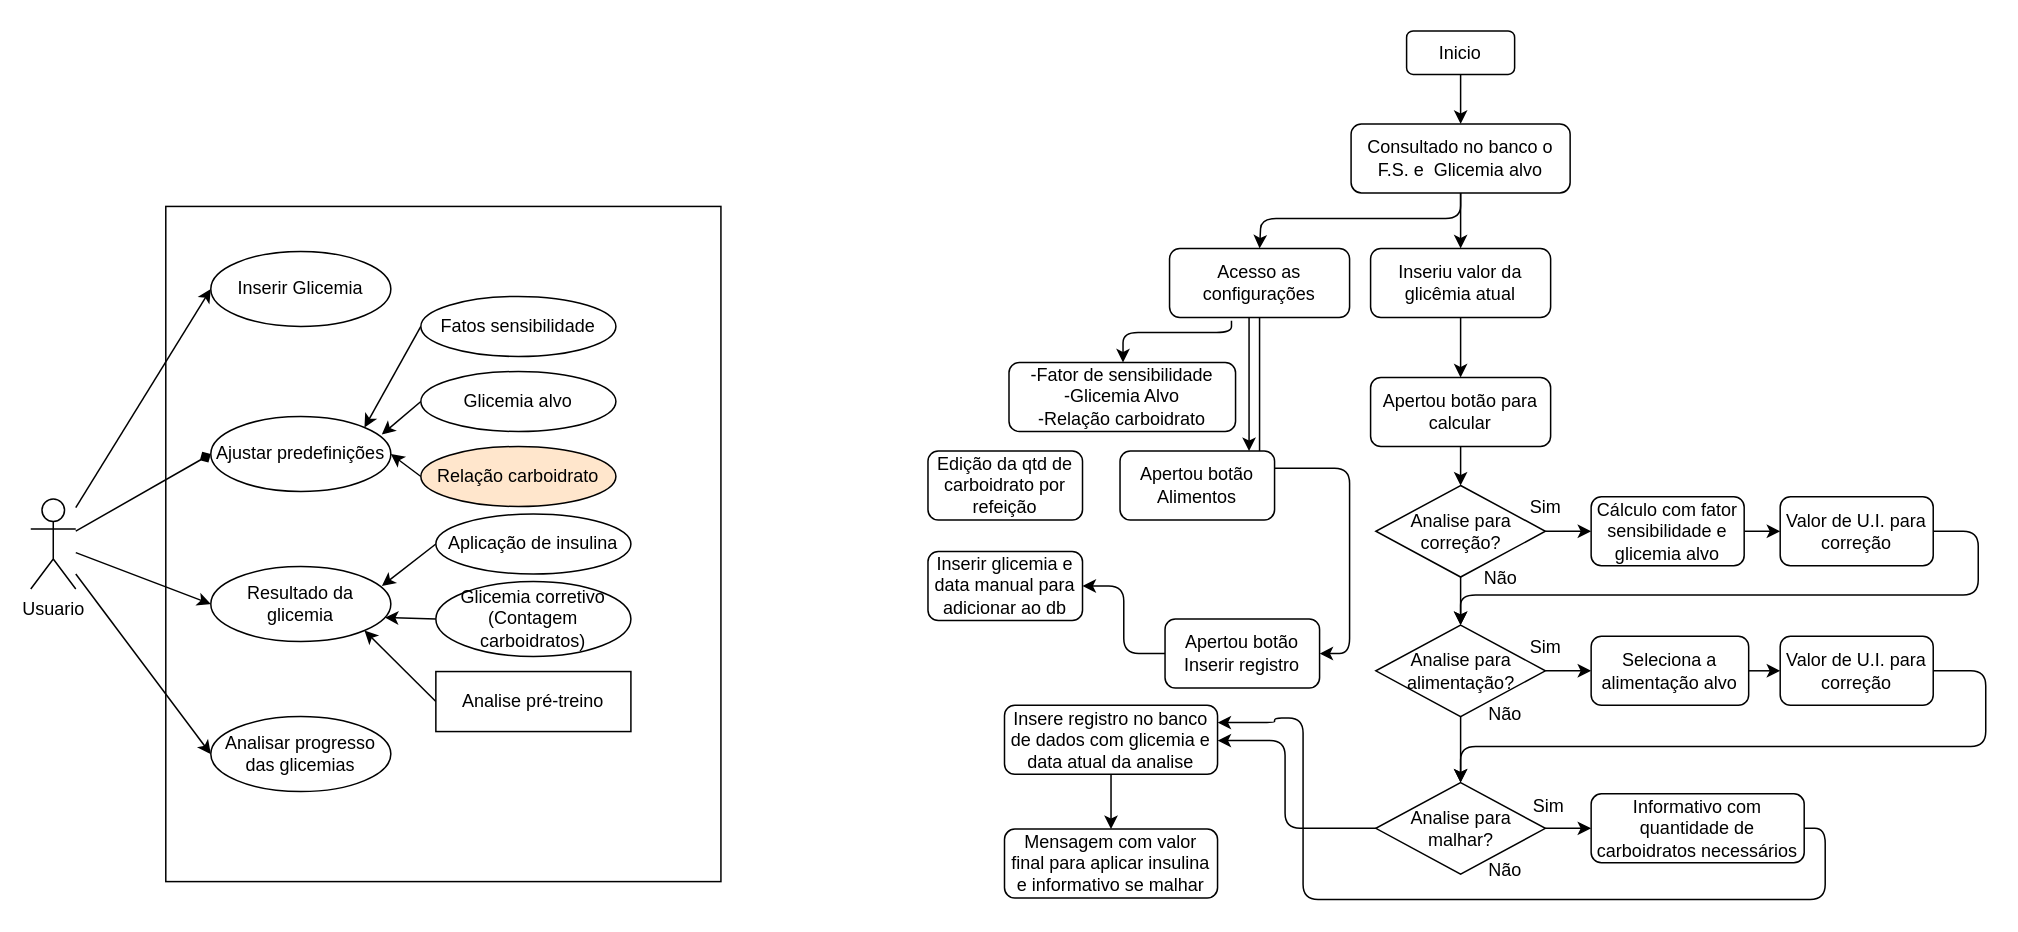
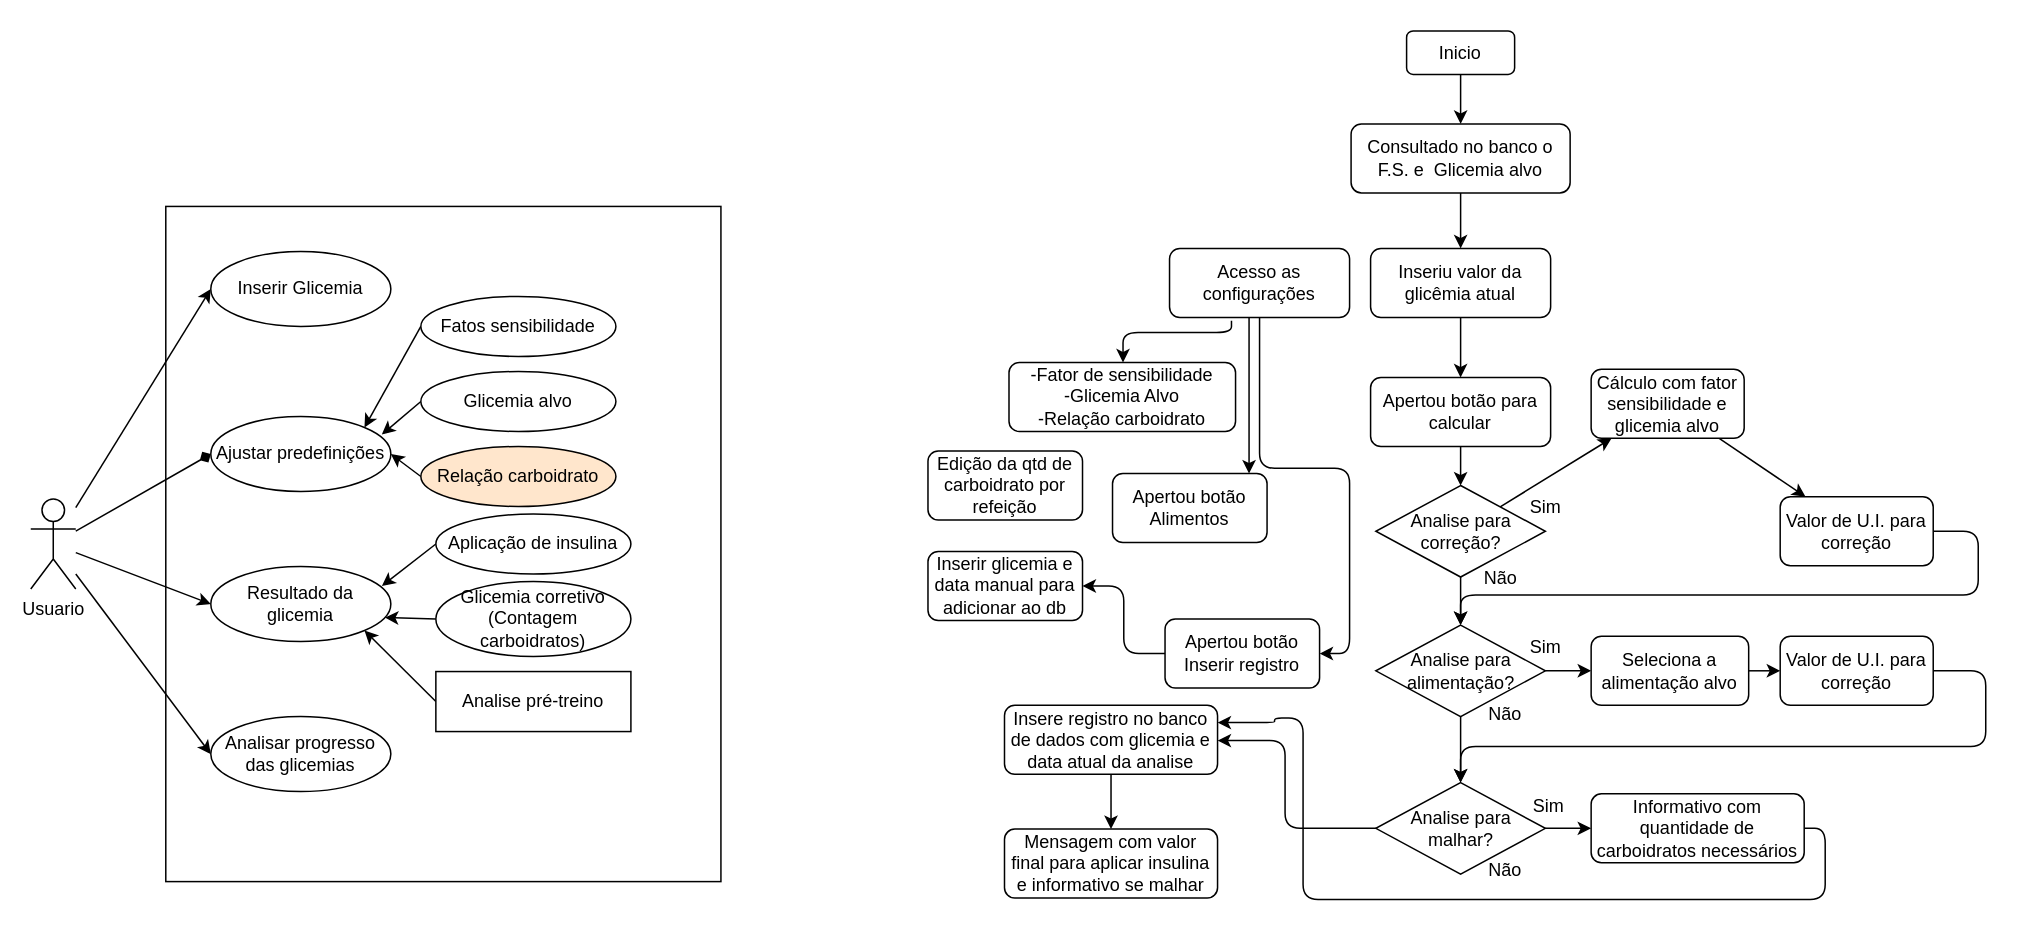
  <mxCell id="0" />
  <mxCell id="1" parent="0" />
  <mxCell id="2" value="" style="rounded=0;whiteSpace=wrap;html=1;" vertex="1" parent="1"><mxGeometry x="110" y="137" width="370" height="450" as="geometry" /></mxCell>
  <mxCell id="3" style="edgeStyle=none;orthogonalLoop=1;jettySize=auto;html=1;entryX=0;entryY=0.5;entryDx=0;entryDy=0;" edge="1" parent="1" source="7" target="8"><mxGeometry relative="1" as="geometry" /></mxCell>
  <mxCell id="4" style="edgeStyle=none;orthogonalLoop=1;jettySize=auto;html=1;entryX=0;entryY=0.5;entryDx=0;entryDy=0;endArrow=diamond;" edge="1" parent="1" source="7" target="9"><mxGeometry relative="1" as="geometry" /></mxCell>
  <mxCell id="5" style="edgeStyle=none;orthogonalLoop=1;jettySize=auto;html=1;entryX=0;entryY=0.5;entryDx=0;entryDy=0;" edge="1" parent="1" source="7" target="10"><mxGeometry relative="1" as="geometry" /></mxCell>
  <mxCell id="6" style="edgeStyle=none;orthogonalLoop=1;jettySize=auto;html=1;entryX=0;entryY=0.5;entryDx=0;entryDy=0;" edge="1" parent="1" source="7" target="23"><mxGeometry relative="1" as="geometry" /></mxCell>
  <mxCell id="7" value="Usuario" style="shape=umlActor;verticalLabelPosition=bottom;verticalAlign=top;html=1;outlineConnect=0;" vertex="1" parent="1"><mxGeometry x="20" y="332" width="30" height="60" as="geometry" /></mxCell>
  <mxCell id="8" value="Inserir Glicemia" style="ellipse;whiteSpace=wrap;html=1;" vertex="1" parent="1"><mxGeometry x="140" y="167" width="120" height="50" as="geometry" /></mxCell>
  <mxCell id="9" value="Ajustar predefinições" style="ellipse;whiteSpace=wrap;html=1;" vertex="1" parent="1"><mxGeometry x="140" y="277" width="120" height="50" as="geometry" /></mxCell>
  <mxCell id="10" value="Resultado da glicemia" style="ellipse;whiteSpace=wrap;html=1;" vertex="1" parent="1"><mxGeometry x="140" y="377" width="120" height="50" as="geometry" /></mxCell>
  <mxCell id="11" style="edgeStyle=none;orthogonalLoop=1;jettySize=auto;html=1;exitX=0;exitY=0.5;exitDx=0;exitDy=0;entryX=0.95;entryY=0.26;entryDx=0;entryDy=0;entryPerimeter=0;" edge="1" parent="1" source="12" target="10"><mxGeometry relative="1" as="geometry" /></mxCell>
  <mxCell id="12" value="Aplicação de insulina" style="ellipse;whiteSpace=wrap;html=1;" vertex="1" parent="1"><mxGeometry x="290" y="342" width="130" height="40" as="geometry" /></mxCell>
  <mxCell id="13" style="edgeStyle=none;orthogonalLoop=1;jettySize=auto;html=1;exitX=0;exitY=0.5;exitDx=0;exitDy=0;entryX=0.967;entryY=0.68;entryDx=0;entryDy=0;entryPerimeter=0;" edge="1" parent="1" source="14" target="10"><mxGeometry relative="1" as="geometry" /></mxCell>
  <mxCell id="14" value="Glicemia corretivo (Contagem carboidratos)" style="ellipse;whiteSpace=wrap;html=1;" vertex="1" parent="1"><mxGeometry x="290" y="387" width="130" height="50" as="geometry" /></mxCell>
  <mxCell id="15" style="edgeStyle=none;orthogonalLoop=1;jettySize=auto;html=1;exitX=0;exitY=0.5;exitDx=0;exitDy=0;entryX=1;entryY=1;entryDx=0;entryDy=0;" edge="1" parent="1" source="16" target="10"><mxGeometry relative="1" as="geometry" /></mxCell>
  <mxCell id="16" value="Analise pré-treino" style="whiteSpace=wrap;html=1;rounded=0;" vertex="1" parent="1"><mxGeometry x="290" y="447" width="130" height="40" as="geometry" /></mxCell>
  <mxCell id="17" style="orthogonalLoop=1;jettySize=auto;html=1;exitX=0;exitY=0.5;exitDx=0;exitDy=0;entryX=1;entryY=0;entryDx=0;entryDy=0;" edge="1" parent="1" source="18" target="9"><mxGeometry relative="1" as="geometry" /></mxCell>
  <mxCell id="18" value="Fatos sensibilidade&lt;span style=&quot;color: rgba(0, 0, 0, 0); font-family: monospace; font-size: 0px; text-align: start;&quot;&gt;%3CmxGraphModel%3E%3Croot%3E%3CmxCell%20id%3D%220%22%2F%3E%3CmxCell%20id%3D%221%22%20parent%3D%220%22%2F%3E%3CmxCell%20id%3D%222%22%20value%3D%22Aplica%C3%A7%C3%A3o%20de%20insulina%22%20style%3D%22ellipse%3BwhiteSpace%3Dwrap%3Bhtml%3D1%3B%22%20vertex%3D%221%22%20parent%3D%221%22%3E%3CmxGeometry%20x%3D%22520%22%20y%3D%22400%22%20width%3D%22130%22%20height%3D%2240%22%20as%3D%22geometry%22%2F%3E%3C%2FmxCell%3E%3C%2Froot%3E%3C%2FmxGraphModel%3E&lt;/span&gt;" style="ellipse;whiteSpace=wrap;html=1;" vertex="1" parent="1"><mxGeometry x="280" y="197" width="130" height="40" as="geometry" /></mxCell>
  <mxCell id="19" style="edgeStyle=none;orthogonalLoop=1;jettySize=auto;html=1;exitX=0;exitY=0.5;exitDx=0;exitDy=0;entryX=0.95;entryY=0.24;entryDx=0;entryDy=0;entryPerimeter=0;" edge="1" parent="1" source="20" target="9"><mxGeometry relative="1" as="geometry" /></mxCell>
  <mxCell id="20" value="Glicemia alvo" style="ellipse;whiteSpace=wrap;html=1;" vertex="1" parent="1"><mxGeometry x="280" y="247" width="130" height="40" as="geometry" /></mxCell>
  <mxCell id="21" style="edgeStyle=none;orthogonalLoop=1;jettySize=auto;html=1;exitX=0;exitY=0.5;exitDx=0;exitDy=0;entryX=1;entryY=0.5;entryDx=0;entryDy=0;" edge="1" parent="1" source="22" target="9"><mxGeometry relative="1" as="geometry" /></mxCell>
  <mxCell id="22" value="Relação carboidrato" style="ellipse;whiteSpace=wrap;html=1;fillColor=#ffe6cc;" vertex="1" parent="1"><mxGeometry x="280" y="297" width="130" height="40" as="geometry" /></mxCell>
  <mxCell id="23" value="Analisar progresso das glicemias" style="ellipse;whiteSpace=wrap;html=1;" vertex="1" parent="1"><mxGeometry x="140" y="477" width="120" height="50" as="geometry" /></mxCell>
  <mxCell id="24" value="" style="edgeStyle=none;orthogonalLoop=1;jettySize=auto;html=1;" edge="1" parent="1" source="26" target="28"><mxGeometry relative="1" as="geometry" /></mxCell>
- <mxCell id="25" style="edgeStyle=orthogonalEdgeStyle;orthogonalLoop=1;jettySize=auto;html=1;entryX=0.5;entryY=0;entryDx=0;entryDy=0;" edge="1" parent="1" source="26" target="61"><mxGeometry relative="1" as="geometry"><Array as="points"><mxPoint x="973" y="145" /><mxPoint x="840" y="145" /><mxPoint x="840" y="165" /></Array></mxGeometry></mxCell>
  <mxCell id="26" value="Consultado no banco o F.S. e&amp;nbsp; Glicemia alvo" style="rounded=1;whiteSpace=wrap;html=1;" vertex="1" parent="1"><mxGeometry x="900" y="82" width="146" height="46" as="geometry" /></mxCell>
  <mxCell id="27" value="" style="edgeStyle=none;orthogonalLoop=1;jettySize=auto;html=1;" edge="1" parent="1" source="28" target="30"><mxGeometry relative="1" as="geometry" /></mxCell>
  <mxCell id="28" value="Inseriu valor da glicêmia atual" style="rounded=1;whiteSpace=wrap;html=1;" vertex="1" parent="1"><mxGeometry x="913" y="165" width="120" height="46" as="geometry" /></mxCell>
  <mxCell id="29" value="" style="edgeStyle=none;orthogonalLoop=1;jettySize=auto;html=1;" edge="1" parent="1" source="30" target="33"><mxGeometry relative="1" as="geometry" /></mxCell>
  <mxCell id="30" value="Apertou botão para calcular" style="rounded=1;whiteSpace=wrap;html=1;" vertex="1" parent="1"><mxGeometry x="913" y="251" width="120" height="46" as="geometry" /></mxCell>
  <mxCell id="31" value="" style="edgeStyle=none;orthogonalLoop=1;jettySize=auto;html=1;" edge="1" parent="1" source="33" target="35"><mxGeometry relative="1" as="geometry" /></mxCell>
  <mxCell id="32" value="" style="edgeStyle=none;orthogonalLoop=1;jettySize=auto;html=1;" edge="1" parent="1" source="33" target="38"><mxGeometry relative="1" as="geometry" /></mxCell>
  <mxCell id="33" value="Analise para correção?" style="rhombus;whiteSpace=wrap;html=1;" vertex="1" parent="1"><mxGeometry x="916.5" y="323" width="113" height="61" as="geometry" /></mxCell>
  <mxCell id="34" value="" style="edgeStyle=none;orthogonalLoop=1;jettySize=auto;html=1;" edge="1" parent="1" source="35" target="45"><mxGeometry relative="1" as="geometry" /></mxCell>
- <mxCell id="35" value="Cálculo com fator sensibilidade e glicemia alvo" style="rounded=1;whiteSpace=wrap;html=1;" vertex="1" parent="1"><mxGeometry x="1060" y="330.5" width="102" height="46" as="geometry" /></mxCell>
+ <mxCell id="35" value="Cálculo com fator sensibilidade e glicemia alvo" style="rounded=1;whiteSpace=wrap;html=1;" vertex="1" parent="1"><mxGeometry x="1060" y="245.5" width="102" height="46" as="geometry" /></mxCell>
  <mxCell id="36" value="" style="edgeStyle=none;orthogonalLoop=1;jettySize=auto;html=1;" edge="1" parent="1" source="38" target="40"><mxGeometry relative="1" as="geometry" /></mxCell>
  <mxCell id="37" value="" style="edgeStyle=none;orthogonalLoop=1;jettySize=auto;html=1;" edge="1" parent="1" source="38" target="43"><mxGeometry relative="1" as="geometry" /></mxCell>
  <mxCell id="38" value="Analise para alimentação?" style="rhombus;whiteSpace=wrap;html=1;" vertex="1" parent="1"><mxGeometry x="916.5" y="416" width="113" height="61" as="geometry" /></mxCell>
  <mxCell id="39" value="" style="edgeStyle=none;orthogonalLoop=1;jettySize=auto;html=1;" edge="1" parent="1" source="40" target="47"><mxGeometry relative="1" as="geometry" /></mxCell>
  <mxCell id="40" value="Seleciona a alimentação alvo" style="rounded=1;whiteSpace=wrap;html=1;" vertex="1" parent="1"><mxGeometry x="1060" y="423.5" width="105" height="46" as="geometry" /></mxCell>
  <mxCell id="41" value="" style="edgeStyle=none;orthogonalLoop=1;jettySize=auto;html=1;" edge="1" parent="1" source="43" target="49"><mxGeometry relative="1" as="geometry" /></mxCell>
  <mxCell id="42" value="" style="edgeStyle=orthogonalEdgeStyle;orthogonalLoop=1;jettySize=auto;html=1;" edge="1" parent="1" source="43" target="51"><mxGeometry relative="1" as="geometry"><Array as="points"><mxPoint x="856" y="552" /><mxPoint x="856" y="493" /></Array></mxGeometry></mxCell>
  <mxCell id="43" value="Analise para malhar?" style="rhombus;whiteSpace=wrap;html=1;" vertex="1" parent="1"><mxGeometry x="916.5" y="521" width="113" height="61" as="geometry" /></mxCell>
  <mxCell id="44" style="edgeStyle=orthogonalEdgeStyle;orthogonalLoop=1;jettySize=auto;html=1;entryX=0.5;entryY=0;entryDx=0;entryDy=0;" edge="1" parent="1" source="45" target="38"><mxGeometry relative="1" as="geometry"><Array as="points"><mxPoint x="1318" y="353" /><mxPoint x="1318" y="396" /><mxPoint x="973" y="396" /></Array></mxGeometry></mxCell>
  <mxCell id="45" value="Valor de U.I. para correção" style="rounded=1;whiteSpace=wrap;html=1;" vertex="1" parent="1"><mxGeometry x="1186" y="330.5" width="102" height="46" as="geometry" /></mxCell>
  <mxCell id="46" style="edgeStyle=orthogonalEdgeStyle;orthogonalLoop=1;jettySize=auto;html=1;entryX=0.5;entryY=0;entryDx=0;entryDy=0;" edge="1" parent="1" source="47" target="43"><mxGeometry relative="1" as="geometry"><Array as="points"><mxPoint x="1323" y="447" /><mxPoint x="1323" y="497" /><mxPoint x="973" y="497" /></Array></mxGeometry></mxCell>
  <mxCell id="47" value="Valor de U.I. para correção" style="rounded=1;whiteSpace=wrap;html=1;" vertex="1" parent="1"><mxGeometry x="1186" y="423.5" width="102" height="46" as="geometry" /></mxCell>
  <mxCell id="48" style="edgeStyle=orthogonalEdgeStyle;orthogonalLoop=1;jettySize=auto;html=1;entryX=1;entryY=0.25;entryDx=0;entryDy=0;" edge="1" parent="1" source="49" target="51"><mxGeometry relative="1" as="geometry"><Array as="points"><mxPoint x="1216" y="552" /><mxPoint x="1216" y="599" /><mxPoint x="868" y="599" /><mxPoint x="868" y="478" /><mxPoint x="849" y="478" /><mxPoint x="849" y="481" /></Array></mxGeometry></mxCell>
  <mxCell id="49" value="Informativo com quantidade de carboidratos necessários" style="rounded=1;whiteSpace=wrap;html=1;" vertex="1" parent="1"><mxGeometry x="1060" y="528.5" width="142" height="46" as="geometry" /></mxCell>
  <mxCell id="50" value="" style="edgeStyle=orthogonalEdgeStyle;orthogonalLoop=1;jettySize=auto;html=1;" edge="1" parent="1" source="51" target="68"><mxGeometry relative="1" as="geometry" /></mxCell>
  <mxCell id="51" value="Insere registro no banco de dados com glicemia e data atual da analise" style="rounded=1;whiteSpace=wrap;html=1;" vertex="1" parent="1"><mxGeometry x="669" y="469.5" width="142" height="46" as="geometry" /></mxCell>
  <mxCell id="52" value="Sim&lt;br&gt;" style="text;html=1;strokeColor=none;fillColor=none;align=center;verticalAlign=middle;whiteSpace=wrap;rounded=0;" vertex="1" parent="1"><mxGeometry x="1000" y="323" width="60" height="30" as="geometry" /></mxCell>
  <mxCell id="53" value="Não" style="text;html=1;strokeColor=none;fillColor=none;align=center;verticalAlign=middle;whiteSpace=wrap;rounded=0;" vertex="1" parent="1"><mxGeometry x="973" y="461" width="60" height="30" as="geometry" /></mxCell>
  <mxCell id="54" value="Sim&lt;br&gt;" style="text;html=1;strokeColor=none;fillColor=none;align=center;verticalAlign=middle;whiteSpace=wrap;rounded=0;" vertex="1" parent="1"><mxGeometry x="1000" y="416" width="60" height="30" as="geometry" /></mxCell>
  <mxCell id="55" value="Sim&lt;br&gt;" style="text;html=1;strokeColor=none;fillColor=none;align=center;verticalAlign=middle;whiteSpace=wrap;rounded=0;" vertex="1" parent="1"><mxGeometry x="1002" y="522" width="60" height="30" as="geometry" /></mxCell>
  <mxCell id="56" value="Não" style="text;html=1;strokeColor=none;fillColor=none;align=center;verticalAlign=middle;whiteSpace=wrap;rounded=0;" vertex="1" parent="1"><mxGeometry x="969.5" y="370" width="60" height="30" as="geometry" /></mxCell>
  <mxCell id="57" value="Não" style="text;html=1;strokeColor=none;fillColor=none;align=center;verticalAlign=middle;whiteSpace=wrap;rounded=0;" vertex="1" parent="1"><mxGeometry x="973" y="565" width="60" height="30" as="geometry" /></mxCell>
  <mxCell id="58" style="edgeStyle=orthogonalEdgeStyle;orthogonalLoop=1;jettySize=auto;html=1;exitX=0.344;exitY=1.047;exitDx=0;exitDy=0;exitPerimeter=0;" edge="1" parent="1" source="61" target="62"><mxGeometry relative="1" as="geometry"><Array as="points"><mxPoint x="820" y="221" /><mxPoint x="748" y="221" /></Array></mxGeometry></mxCell>
  <mxCell id="59" style="edgeStyle=orthogonalEdgeStyle;orthogonalLoop=1;jettySize=auto;html=1;" edge="1" parent="1" source="61" target="63"><mxGeometry relative="1" as="geometry"><Array as="points"><mxPoint x="832" y="257" /><mxPoint x="832" y="257" /></Array></mxGeometry></mxCell>
  <mxCell id="60" style="edgeStyle=orthogonalEdgeStyle;orthogonalLoop=1;jettySize=auto;html=1;entryX=1;entryY=0.5;entryDx=0;entryDy=0;" edge="1" parent="1" source="61" target="66"><mxGeometry relative="1" as="geometry" /></mxCell>
  <mxCell id="61" value="Acesso as configurações" style="rounded=1;whiteSpace=wrap;html=1;" vertex="1" parent="1"><mxGeometry x="779" y="165" width="120" height="46" as="geometry" /></mxCell>
  <mxCell id="62" value="-Fator de sensibilidade&lt;br&gt;-Glicemia Alvo&lt;br&gt;-Relação carboidrato" style="rounded=1;whiteSpace=wrap;html=1;" vertex="1" parent="1"><mxGeometry x="672" y="241" width="151" height="46" as="geometry" /></mxCell>
- <mxCell id="63" value="Apertou botão Alimentos" style="rounded=1;whiteSpace=wrap;html=1;" vertex="1" parent="1"><mxGeometry x="746" y="300" width="103" height="46" as="geometry" /></mxCell>
+ <mxCell id="63" value="Apertou botão Alimentos" style="rounded=1;whiteSpace=wrap;html=1;" vertex="1" parent="1"><mxGeometry x="741" y="315" width="103" height="46" as="geometry" /></mxCell>
  <mxCell id="64" value="Edição da qtd de carboidrato por refeição" style="rounded=1;whiteSpace=wrap;html=1;" vertex="1" parent="1"><mxGeometry x="618" y="300" width="103" height="46" as="geometry" /></mxCell>
  <mxCell id="65" value="" style="edgeStyle=orthogonalEdgeStyle;orthogonalLoop=1;jettySize=auto;html=1;" edge="1" parent="1" source="66" target="67"><mxGeometry relative="1" as="geometry" /></mxCell>
  <mxCell id="66" value="Apertou botão Inserir registro" style="rounded=1;whiteSpace=wrap;html=1;" vertex="1" parent="1"><mxGeometry x="776" y="412" width="103" height="46" as="geometry" /></mxCell>
  <mxCell id="67" value="Inserir glicemia e data manual para adicionar ao db" style="rounded=1;whiteSpace=wrap;html=1;" vertex="1" parent="1"><mxGeometry x="618" y="367" width="103" height="46" as="geometry" /></mxCell>
  <mxCell id="68" value="Mensagem com valor final para aplicar insulina e informativo se malhar" style="rounded=1;whiteSpace=wrap;html=1;" vertex="1" parent="1"><mxGeometry x="669" y="552" width="142" height="46" as="geometry" /></mxCell>
  <mxCell id="69" style="edgeStyle=orthogonalEdgeStyle;orthogonalLoop=1;jettySize=auto;html=1;entryX=0.5;entryY=0;entryDx=0;entryDy=0;" edge="1" parent="1" source="70" target="26"><mxGeometry relative="1" as="geometry" /></mxCell>
  <mxCell id="70" value="Inicio" style="rounded=1;whiteSpace=wrap;html=1;" vertex="1" parent="1"><mxGeometry x="937" y="20" width="72" height="29" as="geometry" /></mxCell>
